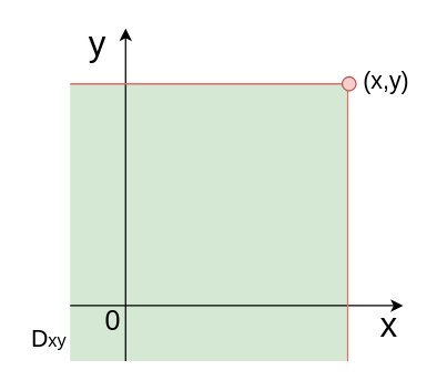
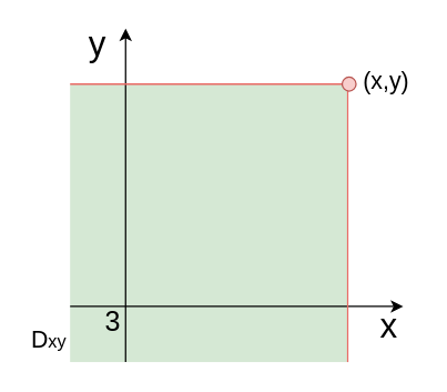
  <mxCell id="0" />
  <mxCell id="1" parent="0" />
  <mxCell id="2" value="" style="whiteSpace=wrap;html=1;aspect=fixed;fontSize=20;strokeColor=none;fillColor=#d5e8d4;" vertex="1" parent="1"><mxGeometry x="50" y="60" width="200" height="200" as="geometry" /></mxCell>
  <mxCell id="3" value="" style="endArrow=classic;html=1;rounded=0;" edge="1" parent="1"><mxGeometry width="50" height="50" relative="1" as="geometry"><mxPoint x="50" y="220" as="sourcePoint" /><mxPoint x="290" y="220" as="targetPoint" /></mxGeometry></mxCell>
  <mxCell id="4" value="" style="endArrow=classic;html=1;rounded=0;" edge="1" parent="1"><mxGeometry width="50" height="50" relative="1" as="geometry"><mxPoint x="90" y="260" as="sourcePoint" /><mxPoint x="90" y="20" as="targetPoint" /></mxGeometry></mxCell>
  <mxCell id="5" value="&lt;font style=&quot;font-size: 25px;&quot;&gt;x&lt;/font&gt;" style="text;html=1;strokeColor=none;fillColor=none;align=center;verticalAlign=middle;whiteSpace=wrap;rounded=0;" vertex="1" parent="1"><mxGeometry x="270" y="223" width="20" height="20" as="geometry" /></mxCell>
  <mxCell id="6" value="&lt;font style=&quot;font-size: 25px;&quot;&gt;y&lt;/font&gt;" style="text;html=1;strokeColor=none;fillColor=none;align=center;verticalAlign=middle;whiteSpace=wrap;rounded=0;" vertex="1" parent="1"><mxGeometry x="60" y="20" width="20" height="20" as="geometry" /></mxCell>
- <mxCell id="7" value="&lt;font style=&quot;font-size: 20px;&quot;&gt;0&lt;/font&gt;" style="text;html=1;strokeColor=none;fillColor=none;align=center;verticalAlign=middle;whiteSpace=wrap;rounded=0;" vertex="1" parent="1"><mxGeometry x="71" y="220" width="20" height="20" as="geometry" /></mxCell>
+ <mxCell id="7" value="&lt;font style=&quot;font-size: 20px;&quot;&gt;3&lt;/font&gt;" style="text;html=1;strokeColor=none;fillColor=none;align=center;verticalAlign=middle;whiteSpace=wrap;rounded=0;" vertex="1" parent="1"><mxGeometry x="71" y="220" width="20" height="20" as="geometry" /></mxCell>
  <mxCell id="8" value="" style="endArrow=none;html=1;rounded=0;fontSize=20;strokeColor=#EA6B66;" edge="1" parent="1"><mxGeometry width="50" height="50" relative="1" as="geometry"><mxPoint x="50" y="60" as="sourcePoint" /><mxPoint x="250" y="60" as="targetPoint" /></mxGeometry></mxCell>
  <mxCell id="9" value="" style="endArrow=none;html=1;rounded=0;fontSize=20;strokeColor=#EA6B66;" edge="1" parent="1"><mxGeometry width="50" height="50" relative="1" as="geometry"><mxPoint x="250" y="260" as="sourcePoint" /><mxPoint x="250" y="60" as="targetPoint" /></mxGeometry></mxCell>
  <mxCell id="10" value="" style="ellipse;whiteSpace=wrap;html=1;aspect=fixed;fontSize=20;fillColor=#f8cecc;strokeColor=#b85450;" vertex="1" parent="1"><mxGeometry x="246" y="55" width="10" height="10" as="geometry" /></mxCell>
  <mxCell id="11" value="&lt;font style=&quot;font-size: 17px;&quot;&gt;(x,y)&lt;/font&gt;" style="text;html=1;strokeColor=none;fillColor=none;align=center;verticalAlign=middle;whiteSpace=wrap;rounded=0;fontSize=20;" vertex="1" parent="1"><mxGeometry x="256" y="42" width="44" height="30" as="geometry" /></mxCell>
  <mxCell id="12" value="D&lt;font style=&quot;font-size: 13px;&quot;&gt;xy&lt;/font&gt;" style="text;html=1;strokeColor=none;fillColor=none;align=center;verticalAlign=middle;whiteSpace=wrap;rounded=0;fontSize=17;" vertex="1" parent="1"><mxGeometry x="20" y="230" width="30" height="30" as="geometry" /></mxCell>
